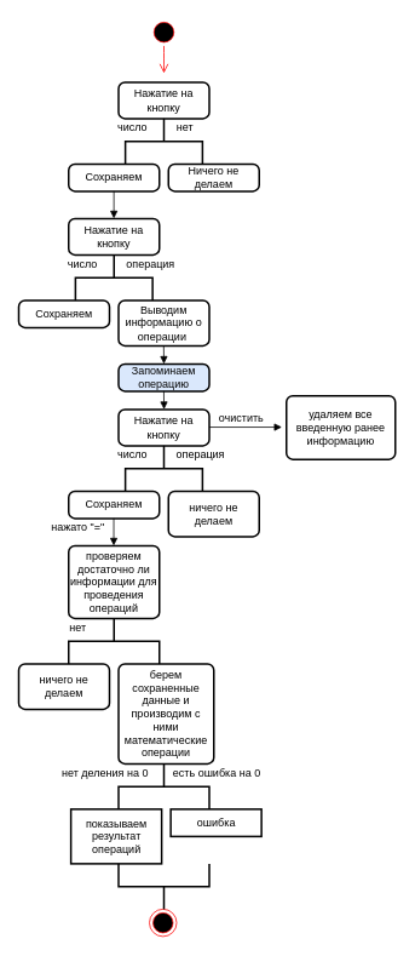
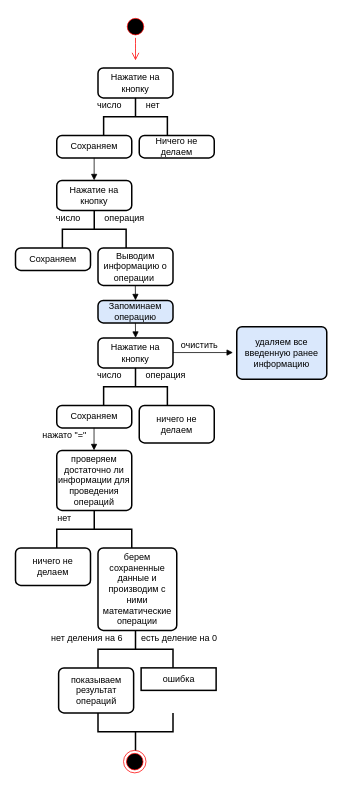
  <mxCell id="0" />
  <mxCell id="1" parent="0" />
  <mxCell id="2" value="" style="ellipse;html=1;shape=startState;fillColor=#000000;strokeColor=#ff0000;" vertex="1" parent="1"><mxGeometry x="165" y="20" width="30" height="30" as="geometry" /></mxCell>
  <mxCell id="3" value="" style="edgeStyle=orthogonalEdgeStyle;html=1;verticalAlign=bottom;endArrow=open;endSize=8;strokeColor=#ff0000;" edge="1" source="2" parent="1"><mxGeometry relative="1" as="geometry"><mxPoint x="180" y="80" as="targetPoint" /></mxGeometry></mxCell>
  <mxCell id="4" value="Нажатие на кнопку" style="rounded=1;whiteSpace=wrap;html=1;absoluteArcSize=1;arcSize=14;strokeWidth=2;" vertex="1" parent="1"><mxGeometry x="130" y="90" width="100" height="40" as="geometry" /></mxCell>
  <mxCell id="5" value="" style="strokeWidth=2;html=1;shape=mxgraph.flowchart.annotation_2;align=left;labelPosition=right;pointerEvents=1;direction=south;" vertex="1" parent="1"><mxGeometry x="137.5" y="130" width="85" height="50" as="geometry" /></mxCell>
  <mxCell id="6" value="число" style="text;html=1;align=center;verticalAlign=middle;resizable=0;points=[];autosize=1;strokeColor=none;" vertex="1" parent="1"><mxGeometry x="120" y="130" width="50" height="20" as="geometry" /></mxCell>
  <mxCell id="7" value="Сохраняем" style="rounded=1;whiteSpace=wrap;html=1;absoluteArcSize=1;arcSize=14;strokeWidth=2;" vertex="1" parent="1"><mxGeometry x="75" y="180" width="100" height="30" as="geometry" /></mxCell>
  <mxCell id="8" value="нет" style="text;html=1;align=center;verticalAlign=middle;resizable=0;points=[];autosize=1;strokeColor=none;" vertex="1" parent="1"><mxGeometry x="187.5" y="130" width="30" height="20" as="geometry" /></mxCell>
  <mxCell id="9" value="Ничего не делаем" style="rounded=1;whiteSpace=wrap;html=1;absoluteArcSize=1;arcSize=14;strokeWidth=2;" vertex="1" parent="1"><mxGeometry x="185" y="180" width="100" height="30" as="geometry" /></mxCell>
  <mxCell id="10" value="Нажатие на кнопку" style="rounded=1;whiteSpace=wrap;html=1;absoluteArcSize=1;arcSize=14;strokeWidth=2;" vertex="1" parent="1"><mxGeometry x="75" y="240" width="100" height="40" as="geometry" /></mxCell>
  <mxCell id="11" value="" style="html=1;verticalAlign=bottom;endArrow=block;" edge="1" parent="1"><mxGeometry x="-0.333" width="80" relative="1" as="geometry"><mxPoint x="124.86" y="210" as="sourcePoint" /><mxPoint x="124.86" y="240" as="targetPoint" /><mxPoint as="offset" /></mxGeometry></mxCell>
  <mxCell id="12" value="" style="strokeWidth=2;html=1;shape=mxgraph.flowchart.annotation_2;align=left;labelPosition=right;pointerEvents=1;direction=south;" vertex="1" parent="1"><mxGeometry x="82.5" y="280" width="85" height="50" as="geometry" /></mxCell>
  <mxCell id="13" value="число" style="text;html=1;align=center;verticalAlign=middle;resizable=0;points=[];autosize=1;strokeColor=none;" vertex="1" parent="1"><mxGeometry x="65" y="280" width="50" height="20" as="geometry" /></mxCell>
  <mxCell id="14" value="Сохраняем" style="rounded=1;whiteSpace=wrap;html=1;absoluteArcSize=1;arcSize=14;strokeWidth=2;" vertex="1" parent="1"><mxGeometry x="20" y="330" width="100" height="30" as="geometry" /></mxCell>
  <mxCell id="15" value="операция" style="text;html=1;align=center;verticalAlign=middle;resizable=0;points=[];autosize=1;strokeColor=none;" vertex="1" parent="1"><mxGeometry x="130" y="280" width="70" height="20" as="geometry" /></mxCell>
  <mxCell id="16" value="Выводим информацию о операции&amp;nbsp;" style="rounded=1;whiteSpace=wrap;html=1;absoluteArcSize=1;arcSize=14;strokeWidth=2;" vertex="1" parent="1"><mxGeometry x="130" y="330" width="100" height="50" as="geometry" /></mxCell>
  <mxCell id="17" value="" style="html=1;verticalAlign=bottom;endArrow=block;" edge="1" parent="1"><mxGeometry width="80" relative="1" as="geometry"><mxPoint x="179.76" y="380" as="sourcePoint" /><mxPoint x="180" y="400" as="targetPoint" /></mxGeometry></mxCell>
  <mxCell id="18" value="Запоминаем операцию" style="rounded=1;whiteSpace=wrap;html=1;absoluteArcSize=1;arcSize=14;strokeWidth=2;fillColor=#dae8fc;" vertex="1" parent="1"><mxGeometry x="130" y="400" width="100" height="30" as="geometry" /></mxCell>
  <mxCell id="19" value="" style="html=1;verticalAlign=bottom;endArrow=block;" edge="1" parent="1"><mxGeometry width="80" relative="1" as="geometry"><mxPoint x="179.88" y="430" as="sourcePoint" /><mxPoint x="180.12" y="450" as="targetPoint" /></mxGeometry></mxCell>
  <mxCell id="20" value="Нажатие на кнопку" style="rounded=1;whiteSpace=wrap;html=1;absoluteArcSize=1;arcSize=14;strokeWidth=2;" vertex="1" parent="1"><mxGeometry x="130" y="450" width="100" height="40" as="geometry" /></mxCell>
  <mxCell id="21" value="" style="strokeWidth=2;html=1;shape=mxgraph.flowchart.annotation_2;align=left;labelPosition=right;pointerEvents=1;direction=south;" vertex="1" parent="1"><mxGeometry x="137.5" y="490" width="85" height="50" as="geometry" /></mxCell>
  <mxCell id="22" value="число" style="text;html=1;align=center;verticalAlign=middle;resizable=0;points=[];autosize=1;strokeColor=none;" vertex="1" parent="1"><mxGeometry x="120" y="490" width="50" height="20" as="geometry" /></mxCell>
  <mxCell id="23" value="Сохраняем" style="rounded=1;whiteSpace=wrap;html=1;absoluteArcSize=1;arcSize=14;strokeWidth=2;" vertex="1" parent="1"><mxGeometry x="75" y="540" width="100" height="30" as="geometry" /></mxCell>
  <mxCell id="24" value="операция" style="text;html=1;align=center;verticalAlign=middle;resizable=0;points=[];autosize=1;strokeColor=none;" vertex="1" parent="1"><mxGeometry x="185" y="490" width="70" height="20" as="geometry" /></mxCell>
  <mxCell id="25" value="ничего не делаем" style="rounded=1;whiteSpace=wrap;html=1;absoluteArcSize=1;arcSize=14;strokeWidth=2;" vertex="1" parent="1"><mxGeometry x="185" y="540" width="100" height="50" as="geometry" /></mxCell>
  <mxCell id="26" value="нажато &quot;=&quot;" style="text;html=1;align=center;verticalAlign=middle;resizable=0;points=[];autosize=1;strokeColor=none;" vertex="1" parent="1"><mxGeometry x="50" y="570" width="70" height="20" as="geometry" /></mxCell>
  <mxCell id="27" value="проверяем достаточно ли информации для проведения операций" style="rounded=1;whiteSpace=wrap;html=1;absoluteArcSize=1;arcSize=14;strokeWidth=2;" vertex="1" parent="1"><mxGeometry x="75" y="600" width="100" height="80" as="geometry" /></mxCell>
  <mxCell id="28" value="" style="html=1;verticalAlign=bottom;endArrow=block;" edge="1" parent="1"><mxGeometry width="80" relative="1" as="geometry"><mxPoint x="124.71" y="570" as="sourcePoint" /><mxPoint x="124.71" y="600" as="targetPoint" /></mxGeometry></mxCell>
  <mxCell id="29" value="" style="strokeWidth=2;html=1;shape=mxgraph.flowchart.annotation_2;align=left;labelPosition=right;pointerEvents=1;direction=south;" vertex="1" parent="1"><mxGeometry x="75" y="680" width="100" height="50" as="geometry" /></mxCell>
  <mxCell id="30" value="нет" style="text;html=1;align=center;verticalAlign=middle;resizable=0;points=[];autosize=1;strokeColor=none;" vertex="1" parent="1"><mxGeometry x="70" y="680" width="30" height="20" as="geometry" /></mxCell>
  <mxCell id="31" value="ничего не делаем" style="rounded=1;whiteSpace=wrap;html=1;absoluteArcSize=1;arcSize=14;strokeWidth=2;" vertex="1" parent="1"><mxGeometry x="20" y="730" width="100" height="50" as="geometry" /></mxCell>
  <mxCell id="32" value="берем сохраненные данные и производим с ними математические операции" style="rounded=1;whiteSpace=wrap;html=1;absoluteArcSize=1;arcSize=14;strokeWidth=2;" vertex="1" parent="1"><mxGeometry x="130" y="730" width="105" height="110" as="geometry" /></mxCell>
  <mxCell id="33" value="" style="strokeWidth=2;html=1;shape=mxgraph.flowchart.annotation_2;align=left;labelPosition=right;pointerEvents=1;direction=south;" vertex="1" parent="1"><mxGeometry x="130" y="840" width="100" height="50" as="geometry" /></mxCell>
  <mxCell id="34" value="ошибка" style="whiteSpace=wrap;html=1;absoluteArcSize=1;arcSize=14;strokeWidth=2;rounded=0;" vertex="1" parent="1"><mxGeometry x="187.5" y="890" width="100" height="30" as="geometry" /></mxCell>
- <mxCell id="35" value="есть ошибка на 0" style="text;html=1;align=center;verticalAlign=middle;resizable=0;points=[];autosize=1;strokeColor=none;" vertex="1" parent="1"><mxGeometry x="177.5" y="840" width="120" height="20" as="geometry" /></mxCell>
- <mxCell id="36" value="показываем результат операций" style="whiteSpace=wrap;html=1;absoluteArcSize=1;arcSize=14;strokeWidth=2;rounded=0;" vertex="1" parent="1"><mxGeometry x="77.5" y="890" width="100" height="60" as="geometry" /></mxCell>
- <mxCell id="37" value="нет деления на 0" style="text;html=1;align=center;verticalAlign=middle;resizable=0;points=[];autosize=1;strokeColor=none;" vertex="1" parent="1"><mxGeometry x="60" y="840" width="110" height="20" as="geometry" /></mxCell>
+ <mxCell id="35" value="есть деление на 0" style="text;html=1;align=center;verticalAlign=middle;resizable=0;points=[];autosize=1;strokeColor=none;" vertex="1" parent="1"><mxGeometry x="177.5" y="840" width="120" height="20" as="geometry" /></mxCell>
+ <mxCell id="36" value="показываем результат операций" style="rounded=1;whiteSpace=wrap;html=1;absoluteArcSize=1;arcSize=14;strokeWidth=2;" vertex="1" parent="1"><mxGeometry x="77.5" y="890" width="100" height="60" as="geometry" /></mxCell>
+ <mxCell id="37" value="нет деления на 6" style="text;html=1;align=center;verticalAlign=middle;resizable=0;points=[];autosize=1;strokeColor=none;" vertex="1" parent="1"><mxGeometry x="60" y="840" width="110" height="20" as="geometry" /></mxCell>
  <mxCell id="38" value="" style="ellipse;html=1;shape=endState;fillColor=#000000;strokeColor=#ff0000;" vertex="1" parent="1"><mxGeometry x="164" y="1000" width="30" height="30" as="geometry" /></mxCell>
  <mxCell id="39" value="" style="strokeWidth=2;html=1;shape=mxgraph.flowchart.annotation_2;align=left;labelPosition=right;pointerEvents=1;direction=north;" vertex="1" parent="1"><mxGeometry x="130" y="950" width="100" height="50" as="geometry" /></mxCell>
  <mxCell id="40" value="" style="html=1;verticalAlign=bottom;endArrow=block;" edge="1" parent="1"><mxGeometry width="80" relative="1" as="geometry"><mxPoint x="230" y="469.58" as="sourcePoint" /><mxPoint x="310" y="469.58" as="targetPoint" /></mxGeometry></mxCell>
  <mxCell id="41" value="очистить" style="text;html=1;align=center;verticalAlign=middle;resizable=0;points=[];autosize=1;strokeColor=none;" vertex="1" parent="1"><mxGeometry x="230" y="450" width="70" height="20" as="geometry" /></mxCell>
- <mxCell id="42" value="удаляем все введенную ранее информацию" style="rounded=1;whiteSpace=wrap;html=1;absoluteArcSize=1;arcSize=14;strokeWidth=2;" vertex="1" parent="1"><mxGeometry x="315" y="435" width="120" height="70" as="geometry" /></mxCell>
+ <mxCell id="42" value="удаляем все введенную ранее информацию" style="rounded=1;whiteSpace=wrap;html=1;absoluteArcSize=1;arcSize=14;strokeWidth=2;fillColor=#dae8fc;" vertex="1" parent="1"><mxGeometry x="315" y="435" width="120" height="70" as="geometry" /></mxCell>
